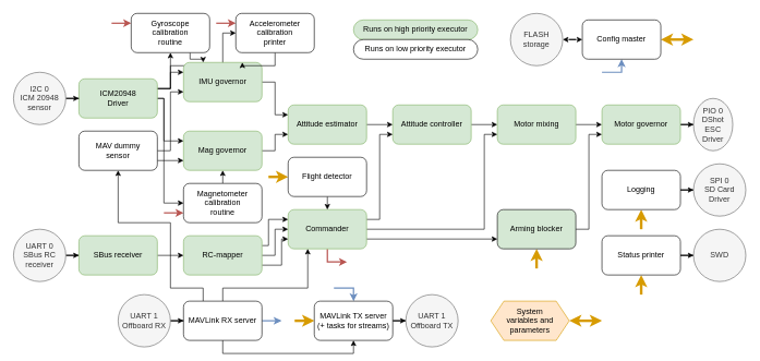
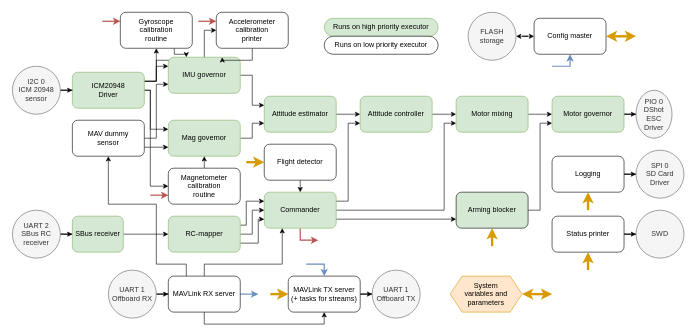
  <mxCell id="0" />
  <mxCell id="1" parent="0" />
  <mxCell id="2" style="edgeStyle=orthogonalEdgeStyle;rounded=0;orthogonalLoop=1;jettySize=auto;html=1;exitX=1;exitY=0.25;exitDx=0;exitDy=0;entryX=0;entryY=0.25;entryDx=0;entryDy=0;" edge="1" parent="1" source="7" target="11"><mxGeometry relative="1" as="geometry" /></mxCell>
  <mxCell id="3" style="edgeStyle=orthogonalEdgeStyle;rounded=0;orthogonalLoop=1;jettySize=auto;html=1;exitX=1;exitY=0.5;exitDx=0;exitDy=0;entryX=0;entryY=0.25;entryDx=0;entryDy=0;" edge="1" parent="1" source="7" target="9"><mxGeometry relative="1" as="geometry"><Array as="points"><mxPoint x="250" y="150" /><mxPoint x="250" y="215" /></Array></mxGeometry></mxCell>
  <mxCell id="4" style="edgeStyle=orthogonalEdgeStyle;rounded=0;orthogonalLoop=1;jettySize=auto;html=1;exitX=1;exitY=0.25;exitDx=0;exitDy=0;entryX=0.5;entryY=1;entryDx=0;entryDy=0;" edge="1" parent="1" source="7" target="57"><mxGeometry relative="1" as="geometry" /></mxCell>
  <mxCell id="5" style="edgeStyle=orthogonalEdgeStyle;rounded=0;orthogonalLoop=1;jettySize=auto;html=1;exitX=1;exitY=0.25;exitDx=0;exitDy=0;entryX=0;entryY=0.5;entryDx=0;entryDy=0;" edge="1" parent="1" source="7" target="60"><mxGeometry relative="1" as="geometry"><Array as="points"><mxPoint x="260" y="135" /><mxPoint x="260" y="100" /><mxPoint x="340" y="100" /><mxPoint x="340" y="50" /></Array></mxGeometry></mxCell>
  <mxCell id="6" style="edgeStyle=orthogonalEdgeStyle;rounded=0;orthogonalLoop=1;jettySize=auto;html=1;exitX=1;exitY=0.5;exitDx=0;exitDy=0;entryX=0;entryY=0.5;entryDx=0;entryDy=0;" edge="1" parent="1" source="7" target="70"><mxGeometry relative="1" as="geometry"><Array as="points"><mxPoint x="250" y="150" /><mxPoint x="250" y="310" /></Array></mxGeometry></mxCell>
  <mxCell id="7" value="ICM20948&lt;br&gt;Driver" style="rounded=1;whiteSpace=wrap;html=1;fillColor=#d5e8d4;strokeColor=#82b366;" vertex="1" parent="1"><mxGeometry x="120" y="120" width="120" height="60" as="geometry" /></mxCell>
  <mxCell id="8" style="edgeStyle=orthogonalEdgeStyle;rounded=0;orthogonalLoop=1;jettySize=auto;html=1;exitX=1;exitY=0.5;exitDx=0;exitDy=0;entryX=0;entryY=0.75;entryDx=0;entryDy=0;" edge="1" parent="1" source="9" target="16"><mxGeometry relative="1" as="geometry" /></mxCell>
  <mxCell id="9" value="Mag governor" style="rounded=1;whiteSpace=wrap;html=1;fillColor=#d5e8d4;strokeColor=#82b366;" vertex="1" parent="1"><mxGeometry x="280" y="200" width="120" height="60" as="geometry" /></mxCell>
  <mxCell id="10" style="edgeStyle=orthogonalEdgeStyle;rounded=0;orthogonalLoop=1;jettySize=auto;html=1;exitX=1;exitY=0.5;exitDx=0;exitDy=0;entryX=0;entryY=0.25;entryDx=0;entryDy=0;" edge="1" parent="1" source="11" target="16"><mxGeometry relative="1" as="geometry" /></mxCell>
  <mxCell id="11" value="IMU governor" style="rounded=1;whiteSpace=wrap;html=1;fillColor=#d5e8d4;strokeColor=#82b366;" vertex="1" parent="1"><mxGeometry x="280" y="95" width="120" height="60" as="geometry" /></mxCell>
  <mxCell id="12" style="edgeStyle=orthogonalEdgeStyle;rounded=0;orthogonalLoop=1;jettySize=auto;html=1;exitX=1;exitY=0.75;exitDx=0;exitDy=0;entryX=0;entryY=0.75;entryDx=0;entryDy=0;" edge="1" parent="1" source="14" target="9"><mxGeometry relative="1" as="geometry" /></mxCell>
  <mxCell id="13" style="edgeStyle=orthogonalEdgeStyle;rounded=0;orthogonalLoop=1;jettySize=auto;html=1;exitX=1;exitY=0.5;exitDx=0;exitDy=0;entryX=0;entryY=0.75;entryDx=0;entryDy=0;" edge="1" parent="1" source="14" target="11"><mxGeometry relative="1" as="geometry" /></mxCell>
  <mxCell id="14" value="MAV dummy&lt;br&gt;sensor" style="rounded=1;whiteSpace=wrap;html=1;" vertex="1" parent="1"><mxGeometry x="120" y="200" width="120" height="60" as="geometry" /></mxCell>
  <mxCell id="15" value="" style="edgeStyle=orthogonalEdgeStyle;rounded=0;orthogonalLoop=1;jettySize=auto;html=1;" edge="1" parent="1" source="16" target="18"><mxGeometry relative="1" as="geometry" /></mxCell>
  <mxCell id="16" value="Attitude estimator" style="rounded=1;whiteSpace=wrap;html=1;fillColor=#d5e8d4;strokeColor=#82b366;" vertex="1" parent="1"><mxGeometry x="440" y="160" width="120" height="60" as="geometry" /></mxCell>
  <mxCell id="17" value="" style="edgeStyle=orthogonalEdgeStyle;rounded=0;orthogonalLoop=1;jettySize=auto;html=1;" edge="1" parent="1" source="18" target="20"><mxGeometry relative="1" as="geometry" /></mxCell>
  <mxCell id="18" value="Attitude controller" style="rounded=1;whiteSpace=wrap;html=1;fillColor=#d5e8d4;strokeColor=#82b366;" vertex="1" parent="1"><mxGeometry x="600" y="160" width="120" height="60" as="geometry" /></mxCell>
  <mxCell id="19" value="" style="edgeStyle=orthogonalEdgeStyle;rounded=0;orthogonalLoop=1;jettySize=auto;html=1;" edge="1" parent="1" source="20" target="22"><mxGeometry relative="1" as="geometry" /></mxCell>
  <mxCell id="20" value="Motor mixing" style="rounded=1;whiteSpace=wrap;html=1;fillColor=#d5e8d4;strokeColor=#82b366;" vertex="1" parent="1"><mxGeometry x="760" y="160" width="120" height="60" as="geometry" /></mxCell>
  <mxCell id="21" value="" style="edgeStyle=orthogonalEdgeStyle;rounded=0;orthogonalLoop=1;jettySize=auto;html=1;" edge="1" parent="1" source="22" target="37"><mxGeometry relative="1" as="geometry" /></mxCell>
  <mxCell id="22" value="Motor governor" style="rounded=1;whiteSpace=wrap;html=1;fillColor=#d5e8d4;strokeColor=#82b366;" vertex="1" parent="1"><mxGeometry x="920" y="160" width="120" height="60" as="geometry" /></mxCell>
  <mxCell id="23" style="edgeStyle=orthogonalEdgeStyle;rounded=0;orthogonalLoop=1;jettySize=auto;html=1;exitX=1;exitY=0.5;exitDx=0;exitDy=0;entryX=0;entryY=0.75;entryDx=0;entryDy=0;" edge="1" parent="1" source="25" target="22"><mxGeometry relative="1" as="geometry" /></mxCell>
  <mxCell id="24" style="edgeStyle=orthogonalEdgeStyle;rounded=0;orthogonalLoop=1;jettySize=auto;html=1;exitX=0.5;exitY=1;exitDx=0;exitDy=0;endArrow=none;endFill=0;startArrow=classic;startFill=1;fillColor=#ffe6cc;strokeColor=#d79b00;strokeWidth=4;" edge="1" parent="1" source="25"><mxGeometry relative="1" as="geometry"><mxPoint x="820" y="410" as="targetPoint" /></mxGeometry></mxCell>
  <mxCell id="25" value="Arming blocker" style="rounded=1;whiteSpace=wrap;html=1;fillColor=#d5e8d4;" vertex="1" parent="1"><mxGeometry x="760" y="320" width="120" height="60" as="geometry" /></mxCell>
  <mxCell id="26" style="edgeStyle=orthogonalEdgeStyle;rounded=0;orthogonalLoop=1;jettySize=auto;html=1;exitX=1;exitY=0.25;exitDx=0;exitDy=0;entryX=0;entryY=0.75;entryDx=0;entryDy=0;" edge="1" parent="1" source="30" target="18"><mxGeometry relative="1" as="geometry" /></mxCell>
  <mxCell id="27" style="edgeStyle=orthogonalEdgeStyle;rounded=0;orthogonalLoop=1;jettySize=auto;html=1;exitX=1;exitY=0.5;exitDx=0;exitDy=0;entryX=0;entryY=0.75;entryDx=0;entryDy=0;" edge="1" parent="1" source="30" target="20"><mxGeometry relative="1" as="geometry"><Array as="points"><mxPoint x="740" y="350" /><mxPoint x="740" y="205" /></Array></mxGeometry></mxCell>
  <mxCell id="28" style="edgeStyle=orthogonalEdgeStyle;rounded=0;orthogonalLoop=1;jettySize=auto;html=1;exitX=1;exitY=0.75;exitDx=0;exitDy=0;entryX=0;entryY=0.75;entryDx=0;entryDy=0;" edge="1" parent="1" source="30" target="25"><mxGeometry relative="1" as="geometry" /></mxCell>
  <mxCell id="29" style="edgeStyle=orthogonalEdgeStyle;rounded=0;orthogonalLoop=1;jettySize=auto;html=1;exitX=0.5;exitY=1;exitDx=0;exitDy=0;fillColor=#f8cecc;strokeColor=#b85450;strokeWidth=2;" edge="1" parent="1" source="30"><mxGeometry relative="1" as="geometry"><mxPoint x="530" y="400" as="targetPoint" /><Array as="points"><mxPoint x="500" y="400" /></Array></mxGeometry></mxCell>
  <mxCell id="30" value="Commander" style="rounded=1;whiteSpace=wrap;html=1;fillColor=#d5e8d4;strokeColor=#82b366;" vertex="1" parent="1"><mxGeometry x="440" y="320" width="120" height="60" as="geometry" /></mxCell>
  <mxCell id="31" style="edgeStyle=orthogonalEdgeStyle;rounded=0;orthogonalLoop=1;jettySize=auto;html=1;exitX=1;exitY=0.5;exitDx=0;exitDy=0;entryX=0;entryY=0.5;entryDx=0;entryDy=0;" edge="1" parent="1" source="34" target="30"><mxGeometry relative="1" as="geometry" /></mxCell>
  <mxCell id="32" style="edgeStyle=orthogonalEdgeStyle;rounded=0;orthogonalLoop=1;jettySize=auto;html=1;exitX=1;exitY=0.75;exitDx=0;exitDy=0;entryX=0;entryY=0.75;entryDx=0;entryDy=0;" edge="1" parent="1" source="34" target="30"><mxGeometry relative="1" as="geometry"><Array as="points"><mxPoint x="430" y="405" /><mxPoint x="430" y="365" /></Array></mxGeometry></mxCell>
  <mxCell id="33" style="edgeStyle=orthogonalEdgeStyle;rounded=0;orthogonalLoop=1;jettySize=auto;html=1;exitX=1;exitY=0.25;exitDx=0;exitDy=0;entryX=0;entryY=0.25;entryDx=0;entryDy=0;" edge="1" parent="1" source="34" target="30"><mxGeometry relative="1" as="geometry"><Array as="points"><mxPoint x="410" y="375" /><mxPoint x="410" y="335" /></Array></mxGeometry></mxCell>
  <mxCell id="34" value="RC-mapper" style="rounded=1;whiteSpace=wrap;html=1;fillColor=#d5e8d4;strokeColor=#82b366;" vertex="1" parent="1"><mxGeometry x="280" y="360" width="120" height="60" as="geometry" /></mxCell>
  <mxCell id="35" value="" style="edgeStyle=orthogonalEdgeStyle;rounded=0;orthogonalLoop=1;jettySize=auto;html=1;" edge="1" parent="1" source="36" target="7"><mxGeometry relative="1" as="geometry" /></mxCell>
  <mxCell id="36" value="I2C 0&lt;br&gt;ICM 20948&lt;br&gt;sensor" style="ellipse;whiteSpace=wrap;html=1;aspect=fixed;fillColor=#f5f5f5;fontColor=#333333;strokeColor=#666666;" vertex="1" parent="1"><mxGeometry x="20" y="110" width="80" height="80" as="geometry" /></mxCell>
  <mxCell id="37" value="PIO 0&lt;br&gt;DShot ESC&lt;br&gt;Driver" style="ellipse;whiteSpace=wrap;html=1;aspect=fixed;fillColor=#f5f5f5;fontColor=#333333;strokeColor=#666666;" vertex="1" parent="1"><mxGeometry x="1060" y="150" width="60" height="80" as="geometry" /></mxCell>
  <mxCell id="38" style="edgeStyle=orthogonalEdgeStyle;rounded=0;orthogonalLoop=1;jettySize=auto;html=1;exitX=0.5;exitY=1;exitDx=0;exitDy=0;entryX=0.5;entryY=1;entryDx=0;entryDy=0;" edge="1" parent="1" source="42" target="46"><mxGeometry relative="1" as="geometry" /></mxCell>
  <mxCell id="39" style="edgeStyle=orthogonalEdgeStyle;rounded=0;orthogonalLoop=1;jettySize=auto;html=1;exitX=0.5;exitY=0;exitDx=0;exitDy=0;entryX=0.25;entryY=1;entryDx=0;entryDy=0;" edge="1" parent="1" source="42" target="30"><mxGeometry relative="1" as="geometry"><Array as="points"><mxPoint x="340" y="440" /><mxPoint x="470" y="440" /></Array></mxGeometry></mxCell>
  <mxCell id="40" style="edgeStyle=orthogonalEdgeStyle;rounded=0;orthogonalLoop=1;jettySize=auto;html=1;exitX=0.25;exitY=0;exitDx=0;exitDy=0;entryX=0.5;entryY=1;entryDx=0;entryDy=0;" edge="1" parent="1" source="42" target="14"><mxGeometry relative="1" as="geometry"><mxPoint x="180" y="320" as="targetPoint" /><Array as="points"><mxPoint x="310" y="440" /><mxPoint x="260" y="440" /><mxPoint x="260" y="340" /><mxPoint x="180" y="340" /></Array></mxGeometry></mxCell>
  <mxCell id="41" style="edgeStyle=orthogonalEdgeStyle;rounded=0;orthogonalLoop=1;jettySize=auto;html=1;exitX=1;exitY=0.5;exitDx=0;exitDy=0;fillColor=#dae8fc;strokeColor=#6c8ebf;strokeWidth=2;" edge="1" parent="1" source="42"><mxGeometry relative="1" as="geometry"><mxPoint x="430" y="490" as="targetPoint" /></mxGeometry></mxCell>
  <mxCell id="42" value="MAVLink RX server" style="rounded=1;whiteSpace=wrap;html=1;" vertex="1" parent="1"><mxGeometry x="280" y="460" width="120" height="60" as="geometry" /></mxCell>
  <mxCell id="43" style="edgeStyle=orthogonalEdgeStyle;rounded=0;orthogonalLoop=1;jettySize=auto;html=1;exitX=0;exitY=0.5;exitDx=0;exitDy=0;endArrow=none;endFill=0;startArrow=classic;startFill=1;fillColor=#ffe6cc;strokeColor=#d79b00;strokeWidth=4;" edge="1" parent="1" source="46"><mxGeometry relative="1" as="geometry"><mxPoint x="450" y="490" as="targetPoint" /></mxGeometry></mxCell>
  <mxCell id="44" value="" style="edgeStyle=orthogonalEdgeStyle;rounded=0;orthogonalLoop=1;jettySize=auto;html=1;" edge="1" parent="1" source="46" target="49"><mxGeometry relative="1" as="geometry" /></mxCell>
  <mxCell id="45" style="edgeStyle=orthogonalEdgeStyle;rounded=0;orthogonalLoop=1;jettySize=auto;html=1;exitX=0.5;exitY=0;exitDx=0;exitDy=0;fillColor=#dae8fc;strokeColor=#6c8ebf;endArrow=none;endFill=0;startArrow=classic;startFill=1;strokeWidth=2;" edge="1" parent="1" source="46"><mxGeometry relative="1" as="geometry"><mxPoint x="510" y="440" as="targetPoint" /><Array as="points"><mxPoint x="540" y="440" /></Array></mxGeometry></mxCell>
  <mxCell id="46" value="MAVLink TX server&lt;br&gt;(+ tasks for streams)" style="rounded=1;whiteSpace=wrap;html=1;" vertex="1" parent="1"><mxGeometry x="480" y="460" width="120" height="60" as="geometry" /></mxCell>
  <mxCell id="47" value="" style="edgeStyle=orthogonalEdgeStyle;rounded=0;orthogonalLoop=1;jettySize=auto;html=1;" edge="1" parent="1" source="48" target="42"><mxGeometry relative="1" as="geometry" /></mxCell>
  <mxCell id="48" value="UART 1&lt;br&gt;Offboard RX" style="ellipse;whiteSpace=wrap;html=1;aspect=fixed;fillColor=#f5f5f5;fontColor=#333333;strokeColor=#666666;" vertex="1" parent="1"><mxGeometry x="180" y="450" width="80" height="80" as="geometry" /></mxCell>
  <mxCell id="49" value="UART 1&lt;br&gt;Offboard TX" style="ellipse;whiteSpace=wrap;html=1;aspect=fixed;fillColor=#f5f5f5;fontColor=#333333;strokeColor=#666666;" vertex="1" parent="1"><mxGeometry x="620" y="450" width="80" height="80" as="geometry" /></mxCell>
  <mxCell id="50" value="" style="edgeStyle=orthogonalEdgeStyle;rounded=0;orthogonalLoop=1;jettySize=auto;html=1;startArrow=classic;startFill=1;" edge="1" parent="1" source="53" target="54"><mxGeometry relative="1" as="geometry" /></mxCell>
  <mxCell id="51" style="edgeStyle=orthogonalEdgeStyle;rounded=0;orthogonalLoop=1;jettySize=auto;html=1;exitX=1;exitY=0.5;exitDx=0;exitDy=0;startArrow=classic;startFill=1;fillColor=#ffe6cc;strokeColor=#d79b00;strokeWidth=4;" edge="1" parent="1" source="53"><mxGeometry relative="1" as="geometry"><mxPoint x="1060" y="60" as="targetPoint" /></mxGeometry></mxCell>
  <mxCell id="52" style="edgeStyle=orthogonalEdgeStyle;rounded=0;orthogonalLoop=1;jettySize=auto;html=1;exitX=0.5;exitY=1;exitDx=0;exitDy=0;fillColor=#dae8fc;strokeColor=#6c8ebf;endArrow=none;endFill=0;startArrow=classic;startFill=1;strokeWidth=2;" edge="1" parent="1" source="53"><mxGeometry relative="1" as="geometry"><mxPoint x="920" y="110" as="targetPoint" /><Array as="points"><mxPoint x="950" y="110" /></Array></mxGeometry></mxCell>
  <mxCell id="53" value="Config master" style="rounded=1;whiteSpace=wrap;html=1;" vertex="1" parent="1"><mxGeometry x="890" y="30" width="120" height="60" as="geometry" /></mxCell>
  <mxCell id="54" value="FLASH&lt;br&gt;storage" style="ellipse;whiteSpace=wrap;html=1;aspect=fixed;fillColor=#f5f5f5;fontColor=#333333;strokeColor=#666666;" vertex="1" parent="1"><mxGeometry x="780" y="20" width="80" height="80" as="geometry" /></mxCell>
  <mxCell id="55" style="edgeStyle=orthogonalEdgeStyle;rounded=0;orthogonalLoop=1;jettySize=auto;html=1;exitX=0.75;exitY=1;exitDx=0;exitDy=0;entryX=0.25;entryY=0;entryDx=0;entryDy=0;" edge="1" parent="1" source="57" target="11"><mxGeometry relative="1" as="geometry"><Array as="points"><mxPoint x="290" y="90" /><mxPoint x="310" y="90" /></Array></mxGeometry></mxCell>
  <mxCell id="56" style="edgeStyle=orthogonalEdgeStyle;rounded=0;orthogonalLoop=1;jettySize=auto;html=1;exitX=0;exitY=0.25;exitDx=0;exitDy=0;fillColor=#f8cecc;strokeColor=#b85450;endArrow=none;endFill=0;startArrow=classic;startFill=1;strokeWidth=2;" edge="1" parent="1" source="57"><mxGeometry relative="1" as="geometry"><mxPoint x="170" y="35" as="targetPoint" /></mxGeometry></mxCell>
  <mxCell id="57" value="Gyroscope&lt;br&gt;calibration&lt;br&gt;routine" style="rounded=1;whiteSpace=wrap;html=1;" vertex="1" parent="1"><mxGeometry x="200" y="20" width="120" height="60" as="geometry" /></mxCell>
  <mxCell id="58" style="edgeStyle=orthogonalEdgeStyle;rounded=0;orthogonalLoop=1;jettySize=auto;html=1;exitX=0.5;exitY=1;exitDx=0;exitDy=0;entryX=0.75;entryY=0;entryDx=0;entryDy=0;" edge="1" parent="1" source="60" target="11"><mxGeometry relative="1" as="geometry"><Array as="points"><mxPoint x="420" y="100" /><mxPoint x="370" y="100" /></Array></mxGeometry></mxCell>
  <mxCell id="59" style="edgeStyle=orthogonalEdgeStyle;rounded=0;orthogonalLoop=1;jettySize=auto;html=1;exitX=0;exitY=0.25;exitDx=0;exitDy=0;fillColor=#f8cecc;strokeColor=#b85450;endArrow=none;endFill=0;startArrow=classic;startFill=1;strokeWidth=2;" edge="1" parent="1" source="60"><mxGeometry relative="1" as="geometry"><mxPoint x="330" y="35" as="targetPoint" /></mxGeometry></mxCell>
  <mxCell id="60" value="Accelerometer&lt;br&gt;calibration&lt;br&gt;printer" style="rounded=1;whiteSpace=wrap;html=1;" vertex="1" parent="1"><mxGeometry x="360" y="20" width="120" height="60" as="geometry" /></mxCell>
  <mxCell id="61" style="edgeStyle=orthogonalEdgeStyle;rounded=0;orthogonalLoop=1;jettySize=auto;html=1;exitX=0;exitY=0.5;exitDx=0;exitDy=0;endArrow=none;endFill=0;startArrow=classic;startFill=1;fillColor=#ffe6cc;strokeColor=#d79b00;strokeWidth=4;" edge="1" parent="1" source="63"><mxGeometry relative="1" as="geometry"><mxPoint x="410" y="270" as="targetPoint" /></mxGeometry></mxCell>
  <mxCell id="62" style="edgeStyle=orthogonalEdgeStyle;rounded=0;orthogonalLoop=1;jettySize=auto;html=1;exitX=0.5;exitY=1;exitDx=0;exitDy=0;entryX=0.5;entryY=0;entryDx=0;entryDy=0;" edge="1" parent="1" source="63" target="30"><mxGeometry relative="1" as="geometry" /></mxCell>
  <mxCell id="63" value="Flight detector" style="rounded=1;whiteSpace=wrap;html=1;" vertex="1" parent="1"><mxGeometry x="440" y="240" width="120" height="60" as="geometry" /></mxCell>
  <mxCell id="64" value="" style="edgeStyle=orthogonalEdgeStyle;rounded=0;orthogonalLoop=1;jettySize=auto;html=1;" edge="1" parent="1" source="65" target="67"><mxGeometry relative="1" as="geometry" /></mxCell>
- <mxCell id="65" value="UART 0&lt;br&gt;SBus RC&lt;br&gt;receiver" style="ellipse;whiteSpace=wrap;html=1;aspect=fixed;fillColor=#f5f5f5;fontColor=#333333;strokeColor=#666666;" vertex="1" parent="1"><mxGeometry x="20" y="350" width="80" height="80" as="geometry" /></mxCell>
+ <mxCell id="65" value="UART 2&lt;br&gt;SBus RC&lt;br&gt;receiver" style="ellipse;whiteSpace=wrap;html=1;aspect=fixed;fillColor=#f5f5f5;fontColor=#333333;strokeColor=#666666;" vertex="1" parent="1"><mxGeometry x="20" y="350" width="80" height="80" as="geometry" /></mxCell>
  <mxCell id="66" value="" style="edgeStyle=orthogonalEdgeStyle;rounded=0;orthogonalLoop=1;jettySize=auto;html=1;" edge="1" parent="1" source="67" target="34"><mxGeometry relative="1" as="geometry" /></mxCell>
- <mxCell id="67" value="SBus receiver" style="rounded=1;whiteSpace=wrap;html=1;fillColor=#d5e8d4;strokeColor=#82b366;" vertex="1" parent="1"><mxGeometry x="120" y="360" width="120" height="60" as="geometry" /></mxCell>
+ <mxCell id="67" value="SBus receiver" style="rounded=1;whiteSpace=wrap;html=1;fillColor=#d5e8d4;strokeColor=#82b366;" vertex="1" parent="1"><mxGeometry x="120" y="360" width="85" height="60" as="geometry" /></mxCell>
  <mxCell id="68" style="edgeStyle=orthogonalEdgeStyle;rounded=0;orthogonalLoop=1;jettySize=auto;html=1;exitX=0.5;exitY=0;exitDx=0;exitDy=0;entryX=0.5;entryY=1;entryDx=0;entryDy=0;" edge="1" parent="1" source="70" target="9"><mxGeometry relative="1" as="geometry" /></mxCell>
  <mxCell id="69" style="edgeStyle=orthogonalEdgeStyle;rounded=0;orthogonalLoop=1;jettySize=auto;html=1;exitX=0;exitY=0.75;exitDx=0;exitDy=0;fillColor=#f8cecc;strokeColor=#b85450;startArrow=classic;startFill=1;endArrow=none;endFill=0;strokeWidth=2;" edge="1" parent="1" source="70"><mxGeometry relative="1" as="geometry"><mxPoint x="250" y="324.714" as="targetPoint" /></mxGeometry></mxCell>
  <mxCell id="70" value="Magnetometer&lt;br&gt;calibration&lt;br&gt;routine" style="rounded=1;whiteSpace=wrap;html=1;" vertex="1" parent="1"><mxGeometry x="280" y="280" width="120" height="60" as="geometry" /></mxCell>
  <mxCell id="71" value="Runs on high priority executor" style="rounded=1;whiteSpace=wrap;html=1;fillColor=#d5e8d4;strokeColor=#82b366;arcSize=50;" vertex="1" parent="1"><mxGeometry x="540" y="30" width="190" height="30" as="geometry" /></mxCell>
  <mxCell id="72" value="Runs on low priority executor" style="rounded=1;whiteSpace=wrap;html=1;arcSize=50;" vertex="1" parent="1"><mxGeometry x="540" y="60" width="190" height="30" as="geometry" /></mxCell>
  <mxCell id="73" value="" style="edgeStyle=orthogonalEdgeStyle;rounded=0;orthogonalLoop=1;jettySize=auto;html=1;" edge="1" parent="1" source="75" target="79"><mxGeometry relative="1" as="geometry" /></mxCell>
  <mxCell id="74" style="edgeStyle=orthogonalEdgeStyle;rounded=0;orthogonalLoop=1;jettySize=auto;html=1;exitX=0.5;exitY=1;exitDx=0;exitDy=0;endArrow=none;endFill=0;startArrow=classic;startFill=1;fillColor=#ffe6cc;strokeColor=#d79b00;strokeWidth=4;" edge="1" parent="1" source="75"><mxGeometry relative="1" as="geometry"><mxPoint x="980" y="350" as="targetPoint" /></mxGeometry></mxCell>
  <mxCell id="75" value="Logging" style="rounded=1;whiteSpace=wrap;html=1;" vertex="1" parent="1"><mxGeometry x="920" y="260" width="120" height="60" as="geometry" /></mxCell>
  <mxCell id="76" value="" style="edgeStyle=orthogonalEdgeStyle;rounded=0;orthogonalLoop=1;jettySize=auto;html=1;" edge="1" parent="1" source="78" target="80"><mxGeometry relative="1" as="geometry" /></mxCell>
  <mxCell id="77" style="edgeStyle=orthogonalEdgeStyle;rounded=0;orthogonalLoop=1;jettySize=auto;html=1;exitX=0.5;exitY=1;exitDx=0;exitDy=0;fillColor=#ffe6cc;strokeColor=#d79b00;endArrow=none;endFill=0;startArrow=classic;startFill=1;strokeWidth=4;" edge="1" parent="1" source="78"><mxGeometry relative="1" as="geometry"><mxPoint x="980" y="450" as="targetPoint" /></mxGeometry></mxCell>
  <mxCell id="78" value="Status printer" style="rounded=1;whiteSpace=wrap;html=1;" vertex="1" parent="1"><mxGeometry x="920" y="360" width="120" height="60" as="geometry" /></mxCell>
  <mxCell id="79" value="SPI 0&lt;br&gt;SD Card&lt;br&gt;Driver" style="ellipse;whiteSpace=wrap;html=1;aspect=fixed;fillColor=#f5f5f5;fontColor=#333333;strokeColor=#666666;" vertex="1" parent="1"><mxGeometry x="1060" y="250" width="80" height="80" as="geometry" /></mxCell>
  <mxCell id="80" value="SWD" style="ellipse;whiteSpace=wrap;html=1;aspect=fixed;fillColor=#f5f5f5;fontColor=#333333;strokeColor=#666666;" vertex="1" parent="1"><mxGeometry x="1060" y="350" width="80" height="80" as="geometry" /></mxCell>
  <mxCell id="81" style="edgeStyle=orthogonalEdgeStyle;rounded=0;orthogonalLoop=1;jettySize=auto;html=1;exitX=1;exitY=0.5;exitDx=0;exitDy=0;fillColor=#ffe6cc;strokeColor=#d79b00;strokeWidth=4;startArrow=classic;startFill=1;" edge="1" parent="1" source="82"><mxGeometry relative="1" as="geometry"><mxPoint x="920" y="490" as="targetPoint" /></mxGeometry></mxCell>
  <mxCell id="82" value="System&lt;br&gt;variables and&lt;br&gt;parameters" style="shape=hexagon;perimeter=hexagonPerimeter2;whiteSpace=wrap;html=1;fixedSize=1;fillColor=#ffe6cc;strokeColor=#d79b00;" vertex="1" parent="1"><mxGeometry x="750" y="460" width="120" height="60" as="geometry" /></mxCell>
